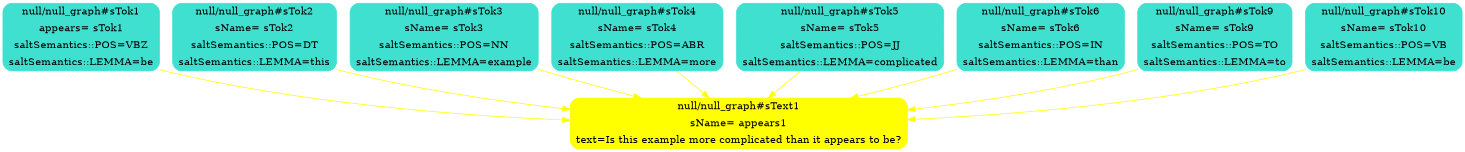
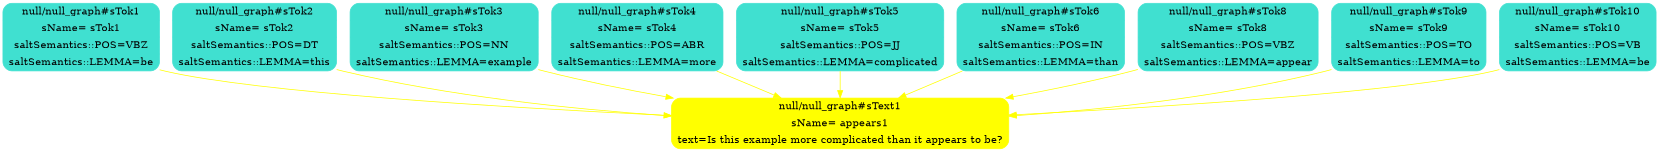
  digraph {
    ordering=out
    node [color=turquoise shape=Mrecord style=filled]
    edge [color=yellow style=filled]
    n1 [color=yellow label="{{null/null_graph#sText1}|{sName= appears1}|{text=Is this example more complicated than it appears to be?}}"]
-   n2 [label="{{null/null_graph#sTok1}|{appears= sTok1}|{saltSemantics::POS=VBZ}|{saltSemantics::LEMMA=be}}"]
+   n2 [label="{{null/null_graph#sTok1}|{sName= sTok1}|{saltSemantics::POS=VBZ}|{saltSemantics::LEMMA=be}}"]
    n3 [label="{{null/null_graph#sTok2}|{sName= sTok2}|{saltSemantics::POS=DT}|{saltSemantics::LEMMA=this}}"]
    n4 [label="{{null/null_graph#sTok3}|{sName= sTok3}|{saltSemantics::POS=NN}|{saltSemantics::LEMMA=example}}"]
    n5 [label="{{null/null_graph#sTok4}|{sName= sTok4}|{saltSemantics::POS=ABR}|{saltSemantics::LEMMA=more}}"]
    n6 [label="{{null/null_graph#sTok5}|{sName= sTok5}|{saltSemantics::POS=JJ}|{saltSemantics::LEMMA=complicated}}"]
    n7 [label="{{null/null_graph#sTok6}|{sName= sTok6}|{saltSemantics::POS=IN}|{saltSemantics::LEMMA=than}}"]
+   n8 [label="{{null/null_graph#sTok8}|{sName= sTok8}|{saltSemantics::POS=VBZ}|{saltSemantics::LEMMA=appear}}"]
    n9 [label="{{null/null_graph#sTok9}|{sName= sTok9}|{saltSemantics::POS=TO}|{saltSemantics::LEMMA=to}}"]
    n10 [label="{{null/null_graph#sTok10}|{sName= sTok10}|{saltSemantics::POS=VB}|{saltSemantics::LEMMA=be}}"]
    subgraph sub_1 {
      rank=max
      n1
    }
    subgraph sub_2 {
      rank=same
      n2
      n3
      n4
      n5
      n6
      n7
+     n8
      n9
      n10
    }
    n2 -> n1
    n3 -> n1
    n4 -> n1
    n5 -> n1
    n6 -> n1
    n7 -> n1
+   n8 -> n1
    n9 -> n1
    n10 -> n1
  }
